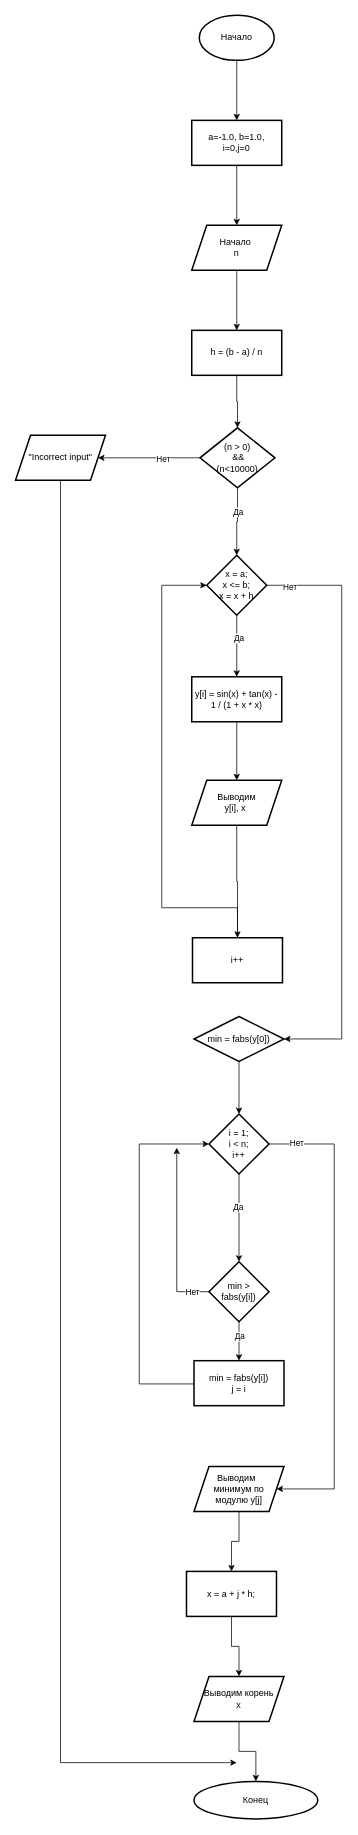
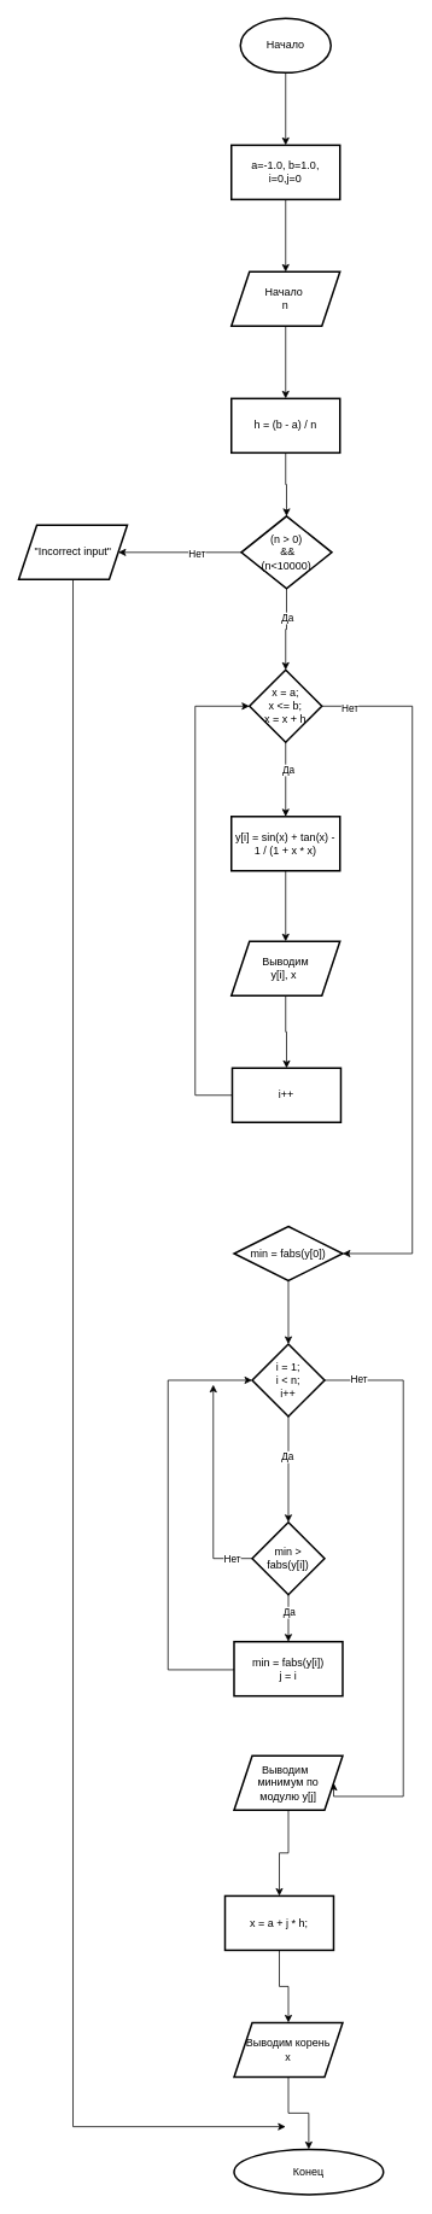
  <mxCell id="0" />
  <mxCell id="1" parent="0" />
  <mxCell id="2" value="" style="edgeStyle=orthogonalEdgeStyle;rounded=0;orthogonalLoop=1;jettySize=auto;html=1;" edge="1" parent="1" source="3" target="5"><mxGeometry relative="1" as="geometry" /></mxCell>
  <mxCell id="3" value="Начало" style="strokeWidth=2;html=1;shape=mxgraph.flowchart.start_1;whiteSpace=wrap;" vertex="1" parent="1"><mxGeometry x="265" y="20" width="100" height="60" as="geometry" /></mxCell>
  <mxCell id="4" value="" style="edgeStyle=orthogonalEdgeStyle;rounded=0;orthogonalLoop=1;jettySize=auto;html=1;" edge="1" parent="1" source="5" target="7"><mxGeometry relative="1" as="geometry" /></mxCell>
  <mxCell id="5" value="a=-1.0, b=1.0,&lt;br&gt;i=0,j=0" style="whiteSpace=wrap;html=1;strokeWidth=2;" vertex="1" parent="1"><mxGeometry x="255" y="160" width="120" height="60" as="geometry" /></mxCell>
  <mxCell id="6" value="" style="edgeStyle=orthogonalEdgeStyle;rounded=0;orthogonalLoop=1;jettySize=auto;html=1;" edge="1" parent="1" source="7" target="9"><mxGeometry relative="1" as="geometry" /></mxCell>
  <mxCell id="7" value="Начало&amp;nbsp;&lt;br&gt;n" style="shape=parallelogram;perimeter=parallelogramPerimeter;whiteSpace=wrap;html=1;fixedSize=1;strokeWidth=2;" vertex="1" parent="1"><mxGeometry x="255" y="300" width="120" height="60" as="geometry" /></mxCell>
  <mxCell id="8" value="" style="edgeStyle=orthogonalEdgeStyle;rounded=0;orthogonalLoop=1;jettySize=auto;html=1;" edge="1" parent="1" source="9" target="14"><mxGeometry relative="1" as="geometry" /></mxCell>
  <mxCell id="9" value="h = (b - a) / n" style="whiteSpace=wrap;html=1;strokeWidth=2;" vertex="1" parent="1"><mxGeometry x="255" y="440" width="120" height="60" as="geometry" /></mxCell>
  <mxCell id="10" value="" style="edgeStyle=orthogonalEdgeStyle;rounded=0;orthogonalLoop=1;jettySize=auto;html=1;" edge="1" parent="1" source="14" target="15"><mxGeometry relative="1" as="geometry" /></mxCell>
  <mxCell id="11" value="Нет" style="edgeLabel;html=1;align=center;verticalAlign=middle;resizable=0;points=[];" vertex="1" connectable="0" parent="10"><mxGeometry x="-0.299" y="3" relative="1" as="geometry"><mxPoint x="-2" y="-2" as="offset" /></mxGeometry></mxCell>
  <mxCell id="12" value="" style="edgeStyle=orthogonalEdgeStyle;rounded=0;orthogonalLoop=1;jettySize=auto;html=1;" edge="1" parent="1" source="14" target="18"><mxGeometry relative="1" as="geometry" /></mxCell>
  <mxCell id="13" value="Да" style="edgeLabel;html=1;align=center;verticalAlign=middle;resizable=0;points=[];" vertex="1" connectable="0" parent="12"><mxGeometry x="-0.288" relative="1" as="geometry"><mxPoint as="offset" /></mxGeometry></mxCell>
  <mxCell id="14" value="(n &amp;gt; 0)&lt;br&gt;&amp;nbsp;&amp;amp;&amp;amp; &lt;br&gt;(n&amp;lt;10000)" style="rhombus;whiteSpace=wrap;html=1;strokeWidth=2;" vertex="1" parent="1"><mxGeometry x="266" y="570" width="100" height="80" as="geometry" /></mxCell>
  <mxCell id="15" value="&quot;Incorrect input&quot;" style="shape=parallelogram;perimeter=parallelogramPerimeter;whiteSpace=wrap;html=1;fixedSize=1;strokeWidth=2;" vertex="1" parent="1"><mxGeometry x="20" y="580" width="120" height="60" as="geometry" /></mxCell>
  <mxCell id="16" value="" style="edgeStyle=orthogonalEdgeStyle;rounded=0;orthogonalLoop=1;jettySize=auto;html=1;" edge="1" parent="1" source="18" target="22"><mxGeometry relative="1" as="geometry" /></mxCell>
  <mxCell id="17" value="Да" style="edgeLabel;html=1;align=center;verticalAlign=middle;resizable=0;points=[];" vertex="1" connectable="0" parent="16"><mxGeometry x="-0.265" y="2" relative="1" as="geometry"><mxPoint as="offset" /></mxGeometry></mxCell>
  <mxCell id="18" value="x = a; &lt;br&gt;x &amp;lt;= b; &lt;br&gt;x = x + h" style="rhombus;whiteSpace=wrap;html=1;strokeWidth=2;" vertex="1" parent="1"><mxGeometry x="275" y="740" width="80" height="80" as="geometry" /></mxCell>
  <mxCell id="19" value="" style="edgeStyle=orthogonalEdgeStyle;rounded=0;orthogonalLoop=1;jettySize=auto;html=1;" edge="1" parent="1" source="22" target="24"><mxGeometry relative="1" as="geometry" /></mxCell>
  <mxCell id="20" value="" style="edgeStyle=orthogonalEdgeStyle;rounded=0;orthogonalLoop=1;jettySize=auto;html=1;exitX=1;exitY=0.5;exitDx=0;exitDy=0;entryX=1;entryY=0.5;entryDx=0;entryDy=0;" edge="1" parent="1" source="18" target="28"><mxGeometry relative="1" as="geometry"><mxPoint x="365" y="790" as="sourcePoint" /><Array as="points"><mxPoint x="455" y="780" /><mxPoint x="455" y="1385" /></Array></mxGeometry></mxCell>
  <mxCell id="21" value="Нет" style="edgeLabel;html=1;align=center;verticalAlign=middle;resizable=0;points=[];" vertex="1" connectable="0" parent="20"><mxGeometry x="-0.922" y="-2" relative="1" as="geometry"><mxPoint as="offset" /></mxGeometry></mxCell>
  <mxCell id="22" value="y[i] = sin(x) + tan(x) - 1 / (1 + x * x)" style="whiteSpace=wrap;html=1;strokeWidth=2;" vertex="1" parent="1"><mxGeometry x="255" y="902" width="120" height="60" as="geometry" /></mxCell>
  <mxCell id="23" value="" style="edgeStyle=orthogonalEdgeStyle;rounded=0;orthogonalLoop=1;jettySize=auto;html=1;" edge="1" parent="1" source="24" target="26"><mxGeometry relative="1" as="geometry" /></mxCell>
  <mxCell id="24" value="Выводим&lt;br&gt;y[i], х&amp;nbsp;" style="shape=parallelogram;perimeter=parallelogramPerimeter;whiteSpace=wrap;html=1;fixedSize=1;strokeWidth=2;" vertex="1" parent="1"><mxGeometry x="255" y="1040" width="120" height="60" as="geometry" /></mxCell>
  <mxCell id="25" value="" style="edgeStyle=orthogonalEdgeStyle;rounded=0;orthogonalLoop=1;jettySize=auto;html=1;entryX=0;entryY=0.5;entryDx=0;entryDy=0;" edge="1" parent="1" source="26" target="18"><mxGeometry relative="1" as="geometry"><mxPoint x="275" y="840" as="targetPoint" /><Array as="points"><mxPoint x="215" y="1210" /><mxPoint x="215" y="780" /></Array></mxGeometry></mxCell>
- <mxCell id="26" value="i++" style="whiteSpace=wrap;html=1;strokeWidth=2;" vertex="1" parent="1"><mxGeometry x="256" y="1250" width="120" height="60" as="geometry" /></mxCell>
+ <mxCell id="26" value="i++" style="whiteSpace=wrap;html=1;strokeWidth=2;" vertex="1" parent="1"><mxGeometry x="256" y="1180" width="120" height="60" as="geometry" /></mxCell>
  <mxCell id="27" value="" style="edgeStyle=orthogonalEdgeStyle;rounded=0;orthogonalLoop=1;jettySize=auto;html=1;" edge="1" parent="1" source="28" target="33"><mxGeometry relative="1" as="geometry" /></mxCell>
  <mxCell id="28" value="min = fabs(y[0])" style="rhombus;whiteSpace=wrap;html=1;strokeWidth=2;" vertex="1" parent="1"><mxGeometry x="258" y="1355" width="120" height="60" as="geometry" /></mxCell>
  <mxCell id="29" value="" style="edgeStyle=orthogonalEdgeStyle;rounded=0;orthogonalLoop=1;jettySize=auto;html=1;" edge="1" parent="1" source="33" target="38"><mxGeometry relative="1" as="geometry" /></mxCell>
  <mxCell id="30" value="Да" style="edgeLabel;html=1;align=center;verticalAlign=middle;resizable=0;points=[];" vertex="1" connectable="0" parent="29"><mxGeometry x="-0.255" y="-2" relative="1" as="geometry"><mxPoint as="offset" /></mxGeometry></mxCell>
  <mxCell id="31" value="" style="edgeStyle=orthogonalEdgeStyle;rounded=0;orthogonalLoop=1;jettySize=auto;html=1;entryX=1;entryY=0.5;entryDx=0;entryDy=0;exitX=1;exitY=0.5;exitDx=0;exitDy=0;" edge="1" parent="1" source="33" target="42"><mxGeometry relative="1" as="geometry"><mxPoint x="375" y="1560" as="sourcePoint" /><mxPoint x="418" y="1525" as="targetPoint" /><Array as="points"><mxPoint x="445" y="1525" /><mxPoint x="445" y="1985" /></Array></mxGeometry></mxCell>
  <mxCell id="32" value="Нет" style="edgeLabel;html=1;align=center;verticalAlign=middle;resizable=0;points=[];" vertex="1" connectable="0" parent="31"><mxGeometry x="-0.887" y="2" relative="1" as="geometry"><mxPoint x="1" as="offset" /></mxGeometry></mxCell>
  <mxCell id="33" value="i = 1; &lt;br&gt;i &amp;lt; n; &lt;br&gt;i++" style="rhombus;whiteSpace=wrap;html=1;strokeWidth=2;" vertex="1" parent="1"><mxGeometry x="278" y="1485" width="80" height="80" as="geometry" /></mxCell>
  <mxCell id="34" value="" style="edgeStyle=orthogonalEdgeStyle;rounded=0;orthogonalLoop=1;jettySize=auto;html=1;" edge="1" parent="1" source="38" target="40"><mxGeometry relative="1" as="geometry" /></mxCell>
  <mxCell id="35" value="Да" style="edgeLabel;html=1;align=center;verticalAlign=middle;resizable=0;points=[];" vertex="1" connectable="0" parent="34"><mxGeometry x="-0.272" relative="1" as="geometry"><mxPoint as="offset" /></mxGeometry></mxCell>
  <mxCell id="36" value="" style="edgeStyle=orthogonalEdgeStyle;rounded=0;orthogonalLoop=1;jettySize=auto;html=1;exitX=0;exitY=0.5;exitDx=0;exitDy=0;" edge="1" parent="1" source="38"><mxGeometry relative="1" as="geometry"><mxPoint x="255" y="1750" as="sourcePoint" /><mxPoint x="235" y="1530" as="targetPoint" /><Array as="points"><mxPoint x="235" y="1722" /></Array></mxGeometry></mxCell>
  <mxCell id="37" value="Нет" style="edgeLabel;html=1;align=center;verticalAlign=middle;resizable=0;points=[];" vertex="1" connectable="0" parent="36"><mxGeometry x="-0.733" y="3" relative="1" as="geometry"><mxPoint x="8" y="-3" as="offset" /></mxGeometry></mxCell>
  <mxCell id="38" value="min &amp;gt; fabs(y[i])" style="rhombus;whiteSpace=wrap;html=1;strokeWidth=2;" vertex="1" parent="1"><mxGeometry x="278" y="1682" width="80" height="80" as="geometry" /></mxCell>
  <mxCell id="39" value="" style="edgeStyle=orthogonalEdgeStyle;rounded=0;orthogonalLoop=1;jettySize=auto;html=1;entryX=0;entryY=0.5;entryDx=0;entryDy=0;exitX=0;exitY=0.5;exitDx=0;exitDy=0;" edge="1" parent="1" source="40" target="33"><mxGeometry relative="1" as="geometry"><mxPoint x="245" y="1845" as="sourcePoint" /><mxPoint x="178" y="1845" as="targetPoint" /><Array as="points"><mxPoint x="185" y="1845" /><mxPoint x="185" y="1525" /></Array></mxGeometry></mxCell>
  <mxCell id="40" value="&lt;div&gt;min = fabs(y[i])&lt;/div&gt;&lt;div&gt;&lt;span style=&quot;&quot;&gt;&#09;&#09;&#09;&#09;&lt;/span&gt;j = i&lt;/div&gt;" style="whiteSpace=wrap;html=1;strokeWidth=2;" vertex="1" parent="1"><mxGeometry x="258" y="1814" width="120" height="60" as="geometry" /></mxCell>
  <mxCell id="41" value="" style="edgeStyle=orthogonalEdgeStyle;rounded=0;orthogonalLoop=1;jettySize=auto;html=1;" edge="1" parent="1" source="42" target="44"><mxGeometry relative="1" as="geometry" /></mxCell>
- <mxCell id="42" value="Выводим&amp;nbsp;&amp;nbsp;&lt;br&gt;минимум по &lt;br&gt;модулю y[j]" style="shape=parallelogram;perimeter=parallelogramPerimeter;whiteSpace=wrap;html=1;fixedSize=1;strokeWidth=2;" vertex="1" parent="1"><mxGeometry x="258" y="1955" width="120" height="60" as="geometry" /></mxCell>
+ <mxCell id="42" value="Выводим&amp;nbsp;&amp;nbsp;&lt;br&gt;минимум по &lt;br&gt;модулю y[j]" style="shape=parallelogram;perimeter=parallelogramPerimeter;whiteSpace=wrap;html=1;fixedSize=1;strokeWidth=2;" vertex="1" parent="1"><mxGeometry x="258" y="1940" width="120" height="60" as="geometry" /></mxCell>
  <mxCell id="43" value="" style="edgeStyle=orthogonalEdgeStyle;rounded=0;orthogonalLoop=1;jettySize=auto;html=1;" edge="1" parent="1" source="44" target="46"><mxGeometry relative="1" as="geometry" /></mxCell>
  <mxCell id="44" value="x = a + j * h;" style="whiteSpace=wrap;html=1;strokeWidth=2;" vertex="1" parent="1"><mxGeometry x="248" y="2095" width="120" height="60" as="geometry" /></mxCell>
  <mxCell id="45" value="" style="edgeStyle=orthogonalEdgeStyle;rounded=0;orthogonalLoop=1;jettySize=auto;html=1;" edge="1" parent="1" source="46" target="47"><mxGeometry relative="1" as="geometry" /></mxCell>
  <mxCell id="46" value="Выводим корень&lt;br&gt;х" style="shape=parallelogram;perimeter=parallelogramPerimeter;whiteSpace=wrap;html=1;fixedSize=1;strokeWidth=2;" vertex="1" parent="1"><mxGeometry x="258" y="2235" width="120" height="60" as="geometry" /></mxCell>
  <mxCell id="47" value="Конец" style="ellipse;whiteSpace=wrap;html=1;strokeWidth=2;" vertex="1" parent="1"><mxGeometry x="258" y="2375" width="165" height="50" as="geometry" /></mxCell>
  <mxCell id="48" value="" style="endArrow=classic;html=1;rounded=0;exitX=0.5;exitY=1;exitDx=0;exitDy=0;edgeStyle=orthogonalEdgeStyle;" edge="1" parent="1" source="15"><mxGeometry width="50" height="50" relative="1" as="geometry"><mxPoint x="65" y="700" as="sourcePoint" /><mxPoint x="315" y="2350" as="targetPoint" /><Array as="points"><mxPoint x="80" y="2350" /></Array></mxGeometry></mxCell>
